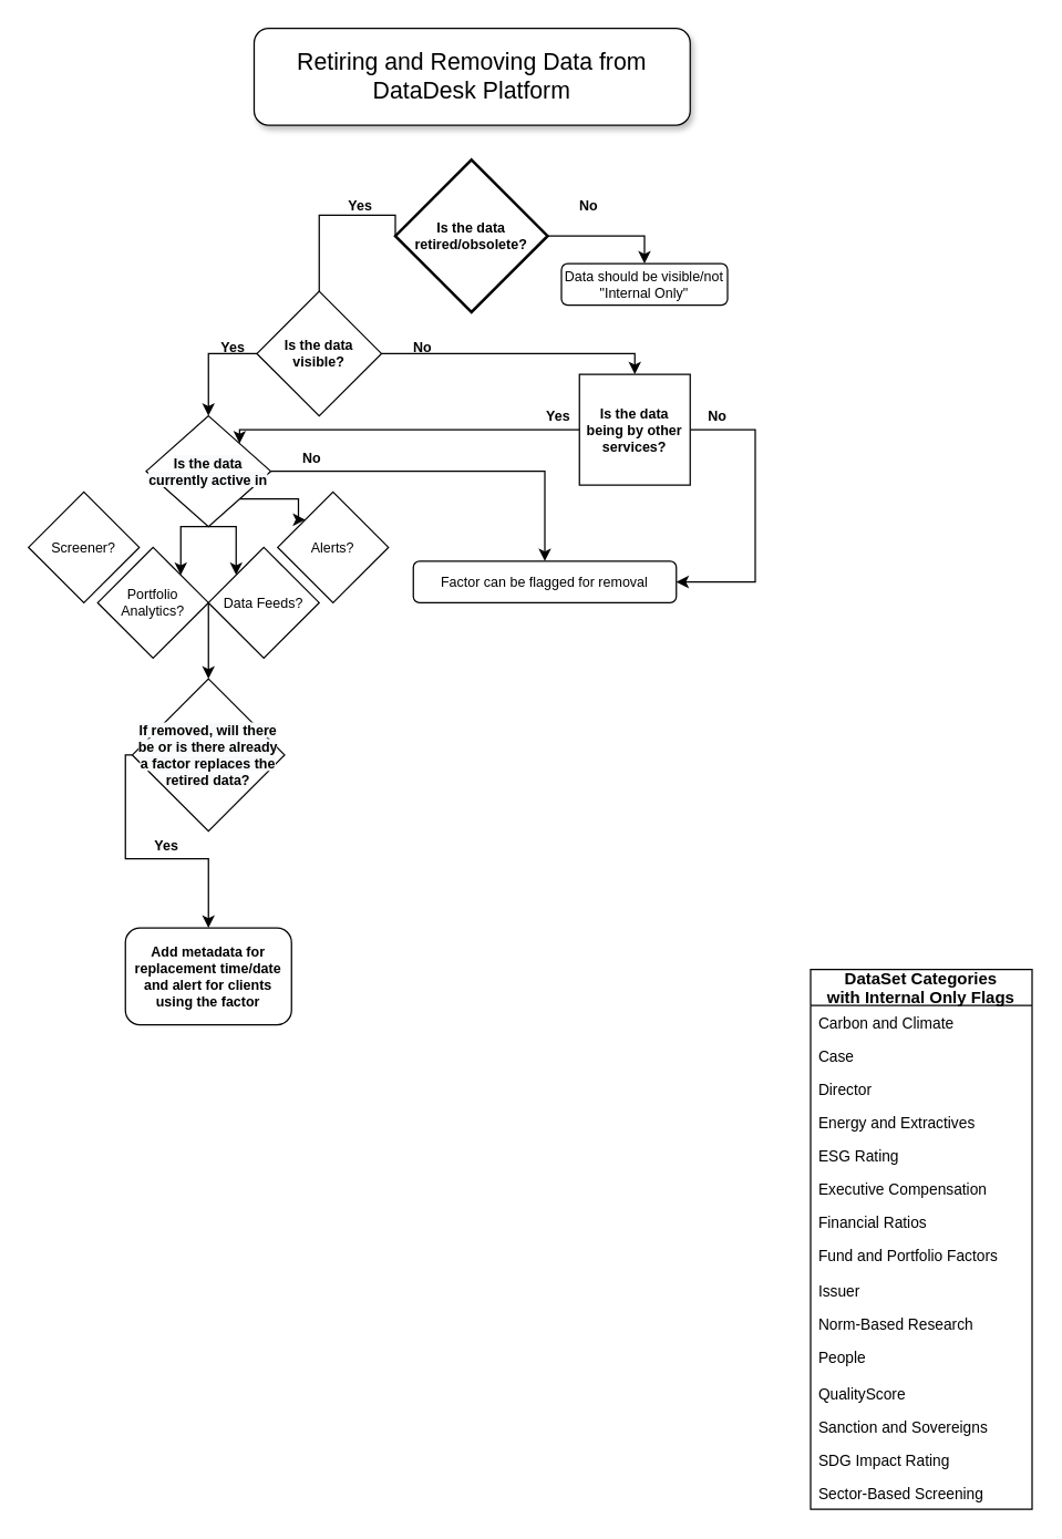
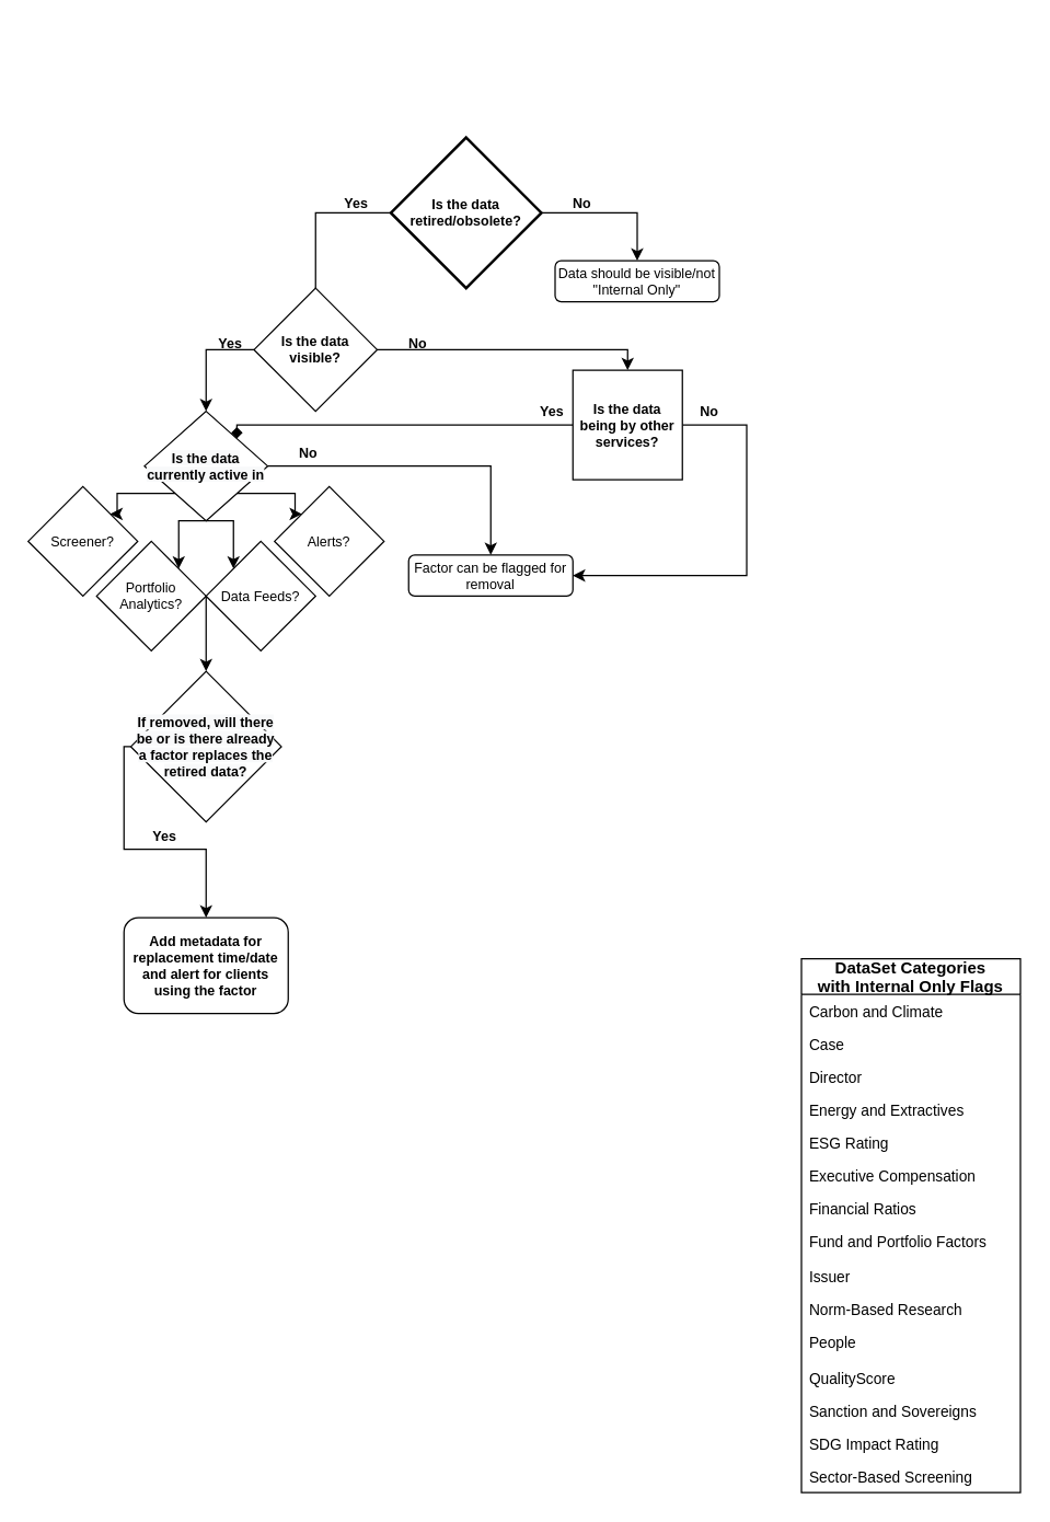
  <mxCell id="0" />
  <mxCell id="1" parent="0" />
  <mxCell id="2" value="Data should be visible/not &quot;Internal Only&quot;" style="rounded=1;whiteSpace=wrap;html=1;fontSize=10;verticalAlign=middle;fontStyle=0" parent="1" vertex="1"><mxGeometry x="405" y="190" width="120" height="30" as="geometry" /></mxCell>
  <mxCell id="3" value="Yes" style="text;html=1;strokeColor=none;fillColor=none;align=center;verticalAlign=middle;whiteSpace=wrap;rounded=0;fontSize=10;rotation=0;fontStyle=1" parent="1" vertex="1"><mxGeometry x="245" y="140" width="30" height="15" as="geometry" /></mxCell>
  <mxCell id="4" value="No" style="text;html=1;strokeColor=none;fillColor=none;align=center;verticalAlign=middle;whiteSpace=wrap;rounded=0;fontSize=10;rotation=0;fontStyle=1" parent="1" vertex="1"><mxGeometry x="405" y="140" width="40" height="15" as="geometry" /></mxCell>
- <mxCell id="5" value="Factor can be flagged for removal" style="rounded=1;whiteSpace=wrap;html=1;fontSize=10;verticalAlign=middle;fontStyle=0" parent="1" vertex="1"><mxGeometry x="298" y="405" width="190" height="30" as="geometry" /></mxCell>
+ <mxCell id="5" value="Factor can be flagged for removal" style="rounded=1;whiteSpace=wrap;html=1;fontSize=10;verticalAlign=middle;fontStyle=0" parent="1" vertex="1"><mxGeometry x="298" y="405" width="120" height="30" as="geometry" /></mxCell>
  <mxCell id="6" value="Add metadata for replacement time/date and alert for clients using the factor" style="rounded=1;whiteSpace=wrap;html=1;fontSize=10;verticalAlign=middle;fontStyle=1" parent="1" vertex="1"><mxGeometry x="90" y="670" width="120" height="70" as="geometry" /></mxCell>
  <mxCell id="7" style="edgeStyle=orthogonalEdgeStyle;rounded=0;orthogonalLoop=1;jettySize=auto;html=1;exitX=0;exitY=0.5;exitDx=0;exitDy=0;exitPerimeter=0;fontSize=10;endArrow=none;" parent="1" source="9" target="12" edge="1"><mxGeometry relative="1" as="geometry"><Array as="points"><mxPoint x="230" y="155" /></Array></mxGeometry></mxCell>
  <mxCell id="8" style="edgeStyle=orthogonalEdgeStyle;rounded=0;orthogonalLoop=1;jettySize=auto;html=1;exitX=1;exitY=0.5;exitDx=0;exitDy=0;exitPerimeter=0;entryX=0.5;entryY=0;entryDx=0;entryDy=0;fontSize=10;" parent="1" source="9" target="2" edge="1"><mxGeometry relative="1" as="geometry" /></mxCell>
- <mxCell id="9" value="&lt;span style=&quot;font-weight: 700&quot;&gt;Is the data retired/obsolete?&lt;/span&gt;" style="strokeWidth=2;html=1;shape=mxgraph.flowchart.decision;whiteSpace=wrap;fontSize=10;verticalAlign=middle;" parent="1" vertex="1"><mxGeometry x="285" y="115" width="110" height="110" as="geometry" /></mxCell>
+ <mxCell id="9" value="&lt;span style=&quot;font-weight: 700&quot;&gt;Is the data retired/obsolete?&lt;/span&gt;" style="strokeWidth=2;html=1;shape=mxgraph.flowchart.decision;whiteSpace=wrap;fontSize=10;verticalAlign=middle;" parent="1" vertex="1"><mxGeometry x="285" y="100" width="110" height="110" as="geometry" /></mxCell>
  <mxCell id="10" style="edgeStyle=orthogonalEdgeStyle;rounded=0;orthogonalLoop=1;jettySize=auto;html=1;exitX=0;exitY=0.5;exitDx=0;exitDy=0;entryX=0.5;entryY=0;entryDx=0;entryDy=0;fontSize=10;" parent="1" source="12" target="18" edge="1"><mxGeometry relative="1" as="geometry" /></mxCell>
  <mxCell id="11" style="edgeStyle=orthogonalEdgeStyle;rounded=0;orthogonalLoop=1;jettySize=auto;html=1;exitX=1;exitY=0.5;exitDx=0;exitDy=0;entryX=0.5;entryY=0;entryDx=0;entryDy=0;fontSize=10;" edge="1" parent="1" source="12" target="48"><mxGeometry relative="1" as="geometry"><Array as="points"><mxPoint x="458" y="255" /></Array></mxGeometry></mxCell>
  <mxCell id="12" value="&lt;span style=&quot;font-weight: 700&quot;&gt;Is the data visible?&lt;/span&gt;" style="rhombus;whiteSpace=wrap;html=1;fontSize=10;verticalAlign=middle;" parent="1" vertex="1"><mxGeometry x="185" y="210" width="90" height="90" as="geometry" /></mxCell>
  <mxCell id="13" style="edgeStyle=orthogonalEdgeStyle;rounded=0;orthogonalLoop=1;jettySize=auto;html=1;exitX=1;exitY=0.5;exitDx=0;exitDy=0;fontSize=10;" parent="1" source="18" target="5" edge="1"><mxGeometry relative="1" as="geometry" /></mxCell>
+ <mxCell id="14" style="edgeStyle=orthogonalEdgeStyle;rounded=0;orthogonalLoop=1;jettySize=auto;html=1;exitX=0;exitY=1;exitDx=0;exitDy=0;entryX=1;entryY=0;entryDx=0;entryDy=0;" edge="1" parent="1" source="18" target="28"><mxGeometry relative="1" as="geometry" /></mxCell>
  <mxCell id="15" style="edgeStyle=orthogonalEdgeStyle;rounded=0;orthogonalLoop=1;jettySize=auto;html=1;exitX=1;exitY=1;exitDx=0;exitDy=0;entryX=0;entryY=0;entryDx=0;entryDy=0;" edge="1" parent="1" source="18" target="27"><mxGeometry relative="1" as="geometry" /></mxCell>
  <mxCell id="16" style="edgeStyle=orthogonalEdgeStyle;rounded=0;orthogonalLoop=1;jettySize=auto;html=1;exitX=0.5;exitY=1;exitDx=0;exitDy=0;entryX=0;entryY=0;entryDx=0;entryDy=0;" edge="1" parent="1" source="18" target="26"><mxGeometry relative="1" as="geometry"><Array as="points"><mxPoint x="170" y="380" /></Array></mxGeometry></mxCell>
  <mxCell id="17" style="edgeStyle=orthogonalEdgeStyle;rounded=0;orthogonalLoop=1;jettySize=auto;html=1;exitX=0.5;exitY=1;exitDx=0;exitDy=0;entryX=1;entryY=0;entryDx=0;entryDy=0;" edge="1" parent="1" source="18" target="25"><mxGeometry relative="1" as="geometry"><Array as="points"><mxPoint x="130" y="380" /></Array></mxGeometry></mxCell>
  <mxCell id="18" value="&lt;span style=&quot;color: rgb(0 , 0 , 0) ; font-family: &amp;#34;helvetica&amp;#34; ; font-size: 10px ; font-style: normal ; font-weight: 700 ; letter-spacing: normal ; text-align: center ; text-indent: 0px ; text-transform: none ; word-spacing: 0px ; background-color: rgb(248 , 249 , 250) ; display: inline ; float: none&quot;&gt;Is the data currently active in&lt;/span&gt;" style="rhombus;whiteSpace=wrap;html=1;fontSize=10;verticalAlign=middle;" parent="1" vertex="1"><mxGeometry x="105" y="300" width="90" height="80" as="geometry" /></mxCell>
  <mxCell id="19" style="edgeStyle=orthogonalEdgeStyle;rounded=0;orthogonalLoop=1;jettySize=auto;html=1;exitX=0;exitY=0.5;exitDx=0;exitDy=0;entryX=0.5;entryY=0;entryDx=0;entryDy=0;fontSize=10;" parent="1" source="20" target="6" edge="1"><mxGeometry relative="1" as="geometry"><Array as="points"><mxPoint x="90" y="620" /><mxPoint x="150" y="620" /></Array></mxGeometry></mxCell>
  <mxCell id="20" value="&lt;span style=&quot;color: rgb(0 , 0 , 0) ; font-family: &amp;#34;helvetica&amp;#34; ; font-size: 10px ; font-style: normal ; font-weight: 700 ; letter-spacing: normal ; text-align: center ; text-indent: 0px ; text-transform: none ; word-spacing: 0px ; background-color: rgb(248 , 249 , 250) ; display: inline ; float: none&quot;&gt;If removed, will there be or is there already a factor replaces the retired data?&lt;/span&gt;" style="rhombus;whiteSpace=wrap;html=1;fontSize=10;verticalAlign=middle;" parent="1" vertex="1"><mxGeometry x="95" y="490" width="110" height="110" as="geometry" /></mxCell>
  <mxCell id="21" value="Yes" style="text;html=1;strokeColor=none;fillColor=none;align=center;verticalAlign=middle;whiteSpace=wrap;rounded=0;fontSize=10;rotation=0;fontStyle=1" parent="1" vertex="1"><mxGeometry x="153" y="240" width="30" height="20" as="geometry" /></mxCell>
  <mxCell id="22" value="No" style="text;html=1;strokeColor=none;fillColor=none;align=center;verticalAlign=middle;whiteSpace=wrap;rounded=0;fontSize=10;rotation=0;fontStyle=1" parent="1" vertex="1"><mxGeometry x="285" y="240" width="40" height="20" as="geometry" /></mxCell>
  <mxCell id="23" value="Yes" style="text;html=1;strokeColor=none;fillColor=none;align=center;verticalAlign=middle;whiteSpace=wrap;rounded=0;fontSize=10;rotation=0;fontStyle=1" parent="1" vertex="1"><mxGeometry x="105" y="600" width="30" height="20" as="geometry" /></mxCell>
  <mxCell id="24" style="edgeStyle=orthogonalEdgeStyle;rounded=0;orthogonalLoop=1;jettySize=auto;html=1;exitX=1;exitY=0.5;exitDx=0;exitDy=0;entryX=0.5;entryY=0;entryDx=0;entryDy=0;fontSize=11;" edge="1" parent="1" source="25" target="20"><mxGeometry relative="1" as="geometry"><Array as="points"><mxPoint x="150" y="480" /><mxPoint x="150" y="480" /></Array></mxGeometry></mxCell>
  <mxCell id="25" value="Portfolio Analytics?" style="rhombus;whiteSpace=wrap;html=1;fontSize=10;" parent="1" vertex="1"><mxGeometry x="70" y="395" width="80" height="80" as="geometry" /></mxCell>
  <mxCell id="26" value="Data Feeds?" style="rhombus;whiteSpace=wrap;html=1;fontSize=10;" parent="1" vertex="1"><mxGeometry x="150" y="395" width="80" height="80" as="geometry" /></mxCell>
  <mxCell id="27" value="Alerts?" style="rhombus;whiteSpace=wrap;html=1;fontSize=10;" parent="1" vertex="1"><mxGeometry x="200" y="355" width="80" height="80" as="geometry" /></mxCell>
  <mxCell id="28" value="Screener?" style="rhombus;whiteSpace=wrap;html=1;fontSize=10;" parent="1" vertex="1"><mxGeometry x="20" y="355" width="80" height="80" as="geometry" /></mxCell>
- <mxCell id="29" value="Retiring and Removing Data from DataDesk Platform" style="text;html=1;align=center;verticalAlign=middle;whiteSpace=wrap;rounded=1;fontSize=17;fontStyle=0;labelBackgroundColor=none;labelBorderColor=none;spacingTop=4;spacing=4;spacingLeft=4;spacingBottom=4;spacingRight=4;strokeWidth=1;fillColor=#ffffff;strokeColor=#000000;shadow=1;glass=0;sketch=0;" parent="1" vertex="1"><mxGeometry x="183" y="20" width="315" height="70" as="geometry" /></mxCell>
  <mxCell id="30" value="DataSet Categories &#10;with Internal Only Flags" style="swimlane;fontStyle=1;childLayout=stackLayout;horizontal=1;startSize=26;horizontalStack=0;resizeParent=1;resizeParentMax=0;resizeLast=0;collapsible=1;marginBottom=0;" vertex="1" parent="1"><mxGeometry x="585" y="700" width="160" height="390" as="geometry"><mxRectangle x="640" y="330" width="140" height="26" as="alternateBounds" /></mxGeometry></mxCell>
  <mxCell id="31" value="Carbon and Climate" style="text;strokeColor=none;fillColor=none;align=left;verticalAlign=top;spacingLeft=4;spacingRight=4;overflow=hidden;rotatable=0;points=[[0,0.5],[1,0.5]];portConstraint=eastwest;fontSize=11;" vertex="1" parent="30"><mxGeometry y="26" width="160" height="24" as="geometry" /></mxCell>
  <mxCell id="32" value="Case" style="text;strokeColor=none;fillColor=none;align=left;verticalAlign=top;spacingLeft=4;spacingRight=4;overflow=hidden;rotatable=0;points=[[0,0.5],[1,0.5]];portConstraint=eastwest;fontSize=11;" vertex="1" parent="30"><mxGeometry y="50" width="160" height="24" as="geometry" /></mxCell>
  <mxCell id="33" value="Director" style="text;strokeColor=none;fillColor=none;align=left;verticalAlign=top;spacingLeft=4;spacingRight=4;overflow=hidden;rotatable=0;points=[[0,0.5],[1,0.5]];portConstraint=eastwest;fontSize=11;" vertex="1" parent="30"><mxGeometry y="74" width="160" height="24" as="geometry" /></mxCell>
  <mxCell id="34" value="Energy and Extractives" style="text;strokeColor=none;fillColor=none;align=left;verticalAlign=top;spacingLeft=4;spacingRight=4;overflow=hidden;rotatable=0;points=[[0,0.5],[1,0.5]];portConstraint=eastwest;fontSize=11;" vertex="1" parent="30"><mxGeometry y="98" width="160" height="24" as="geometry" /></mxCell>
  <mxCell id="35" value="ESG Rating" style="text;strokeColor=none;fillColor=none;align=left;verticalAlign=top;spacingLeft=4;spacingRight=4;overflow=hidden;rotatable=0;points=[[0,0.5],[1,0.5]];portConstraint=eastwest;fontSize=11;" vertex="1" parent="30"><mxGeometry y="122" width="160" height="24" as="geometry" /></mxCell>
  <mxCell id="36" value="Executive Compensation" style="text;strokeColor=none;fillColor=none;align=left;verticalAlign=top;spacingLeft=4;spacingRight=4;overflow=hidden;rotatable=0;points=[[0,0.5],[1,0.5]];portConstraint=eastwest;fontSize=11;" vertex="1" parent="30"><mxGeometry y="146" width="160" height="24" as="geometry" /></mxCell>
  <mxCell id="37" value="Financial Ratios" style="text;strokeColor=none;fillColor=none;align=left;verticalAlign=top;spacingLeft=4;spacingRight=4;overflow=hidden;rotatable=0;points=[[0,0.5],[1,0.5]];portConstraint=eastwest;fontSize=11;" vertex="1" parent="30"><mxGeometry y="170" width="160" height="24" as="geometry" /></mxCell>
  <mxCell id="38" value="Fund and Portfolio Factors" style="text;strokeColor=none;fillColor=none;align=left;verticalAlign=top;spacingLeft=4;spacingRight=4;overflow=hidden;rotatable=0;points=[[0,0.5],[1,0.5]];portConstraint=eastwest;fontSize=11;" vertex="1" parent="30"><mxGeometry y="194" width="160" height="26" as="geometry" /></mxCell>
  <mxCell id="39" value="Issuer" style="text;strokeColor=none;fillColor=none;align=left;verticalAlign=top;spacingLeft=4;spacingRight=4;overflow=hidden;rotatable=0;points=[[0,0.5],[1,0.5]];portConstraint=eastwest;fontSize=11;" vertex="1" parent="30"><mxGeometry y="220" width="160" height="24" as="geometry" /></mxCell>
  <mxCell id="40" value="Norm-Based Research" style="text;strokeColor=none;fillColor=none;align=left;verticalAlign=top;spacingLeft=4;spacingRight=4;overflow=hidden;rotatable=0;points=[[0,0.5],[1,0.5]];portConstraint=eastwest;fontSize=11;" vertex="1" parent="30"><mxGeometry y="244" width="160" height="24" as="geometry" /></mxCell>
  <mxCell id="41" value="People" style="text;strokeColor=none;fillColor=none;align=left;verticalAlign=top;spacingLeft=4;spacingRight=4;overflow=hidden;rotatable=0;points=[[0,0.5],[1,0.5]];portConstraint=eastwest;fontSize=11;" vertex="1" parent="30"><mxGeometry y="268" width="160" height="26" as="geometry" /></mxCell>
  <mxCell id="42" value="QualityScore" style="text;strokeColor=none;fillColor=none;align=left;verticalAlign=top;spacingLeft=4;spacingRight=4;overflow=hidden;rotatable=0;points=[[0,0.5],[1,0.5]];portConstraint=eastwest;fontSize=11;" vertex="1" parent="30"><mxGeometry y="294" width="160" height="24" as="geometry" /></mxCell>
  <mxCell id="43" value="Sanction and Sovereigns" style="text;strokeColor=none;fillColor=none;align=left;verticalAlign=top;spacingLeft=4;spacingRight=4;overflow=hidden;rotatable=0;points=[[0,0.5],[1,0.5]];portConstraint=eastwest;fontSize=11;" vertex="1" parent="30"><mxGeometry y="318" width="160" height="24" as="geometry" /></mxCell>
  <mxCell id="44" value="SDG Impact Rating" style="text;strokeColor=none;fillColor=none;align=left;verticalAlign=top;spacingLeft=4;spacingRight=4;overflow=hidden;rotatable=0;points=[[0,0.5],[1,0.5]];portConstraint=eastwest;fontSize=11;" vertex="1" parent="30"><mxGeometry y="342" width="160" height="24" as="geometry" /></mxCell>
  <mxCell id="45" value="Sector-Based Screening" style="text;strokeColor=none;fillColor=none;align=left;verticalAlign=top;spacingLeft=4;spacingRight=4;overflow=hidden;rotatable=0;points=[[0,0.5],[1,0.5]];portConstraint=eastwest;fontSize=11;" vertex="1" parent="30"><mxGeometry y="366" width="160" height="24" as="geometry" /></mxCell>
  <mxCell id="46" style="edgeStyle=orthogonalEdgeStyle;rounded=0;orthogonalLoop=1;jettySize=auto;html=1;exitX=1;exitY=0.5;exitDx=0;exitDy=0;entryX=1;entryY=0.5;entryDx=0;entryDy=0;fontSize=10;" edge="1" parent="1" source="48" target="5"><mxGeometry relative="1" as="geometry"><Array as="points"><mxPoint x="545" y="310" /><mxPoint x="545" y="420" /></Array></mxGeometry></mxCell>
- <mxCell id="47" style="edgeStyle=orthogonalEdgeStyle;rounded=0;orthogonalLoop=1;jettySize=auto;html=1;exitX=0;exitY=0.5;exitDx=0;exitDy=0;entryX=1;entryY=0;entryDx=0;entryDy=0;fontSize=10;" edge="1" parent="1" source="48" target="18"><mxGeometry relative="1" as="geometry"><Array as="points"><mxPoint x="172" y="310" /></Array></mxGeometry></mxCell>
+ <mxCell id="47" style="edgeStyle=orthogonalEdgeStyle;rounded=0;orthogonalLoop=1;jettySize=auto;html=1;exitX=0;exitY=0.5;exitDx=0;exitDy=0;entryX=1;entryY=0;entryDx=0;entryDy=0;fontSize=10;endArrow=diamond;" edge="1" parent="1" source="48" target="18"><mxGeometry relative="1" as="geometry"><Array as="points"><mxPoint x="172" y="310" /></Array></mxGeometry></mxCell>
  <mxCell id="48" value="Is the data being by other services?" style="whiteSpace=wrap;html=1;fontSize=10;fontStyle=1;rounded=0;" vertex="1" parent="1"><mxGeometry x="418" y="270" width="80" height="80" as="geometry" /></mxCell>
  <mxCell id="49" value="No" style="text;html=1;strokeColor=none;fillColor=none;align=center;verticalAlign=middle;whiteSpace=wrap;rounded=0;fontSize=10;rotation=0;fontStyle=1" vertex="1" parent="1"><mxGeometry x="498" y="290" width="40" height="20" as="geometry" /></mxCell>
  <mxCell id="50" value="Yes" style="text;html=1;strokeColor=none;fillColor=none;align=center;verticalAlign=middle;whiteSpace=wrap;rounded=0;fontSize=10;rotation=0;fontStyle=1" vertex="1" parent="1"><mxGeometry x="388" y="290" width="30" height="20" as="geometry" /></mxCell>
  <mxCell id="51" value="No" style="text;html=1;strokeColor=none;fillColor=none;align=center;verticalAlign=middle;whiteSpace=wrap;rounded=0;fontSize=10;rotation=0;fontStyle=1" vertex="1" parent="1"><mxGeometry x="205" y="320" width="40" height="20" as="geometry" /></mxCell>
